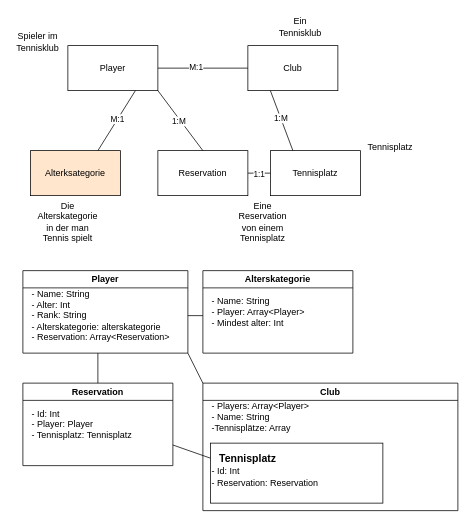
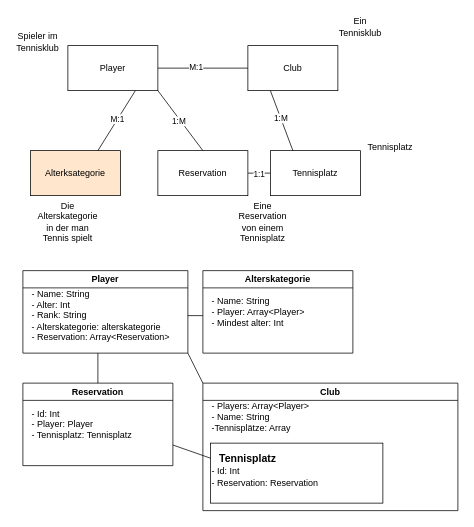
  <mxCell id="0" />
  <mxCell id="1" parent="0" />
  <mxCell id="2" value="Player" style="rounded=0;whiteSpace=wrap;html=1;" parent="1" vertex="1"><mxGeometry x="90" y="60" width="120" height="60" as="geometry" /></mxCell>
  <mxCell id="3" value="Tennisplatz" style="rounded=0;whiteSpace=wrap;html=1;" parent="1" vertex="1"><mxGeometry x="360" y="200" width="120" height="60" as="geometry" /></mxCell>
  <mxCell id="4" value="Alterksategorie" style="rounded=0;whiteSpace=wrap;html=1;fillColor=#ffe6cc;" parent="1" vertex="1"><mxGeometry x="40" y="200" width="120" height="60" as="geometry" /></mxCell>
  <mxCell id="5" value="" style="endArrow=none;html=1;rounded=0;entryX=0.75;entryY=1;entryDx=0;entryDy=0;exitX=0.75;exitY=0;exitDx=0;exitDy=0;" parent="1" source="4" target="2" edge="1"><mxGeometry width="50" height="50" relative="1" as="geometry"><mxPoint x="120" y="200" as="sourcePoint" /><mxPoint x="170" y="150" as="targetPoint" /></mxGeometry></mxCell>
  <mxCell id="6" value="M:1" style="edgeLabel;html=1;align=center;verticalAlign=middle;resizable=0;points=[];" parent="5" vertex="1" connectable="0"><mxGeometry x="0.056" y="1" relative="1" as="geometry"><mxPoint as="offset" /></mxGeometry></mxCell>
  <mxCell id="7" value="Club" style="rounded=0;whiteSpace=wrap;html=1;" parent="1" vertex="1"><mxGeometry x="330" y="60" width="120" height="60" as="geometry" /></mxCell>
  <mxCell id="8" value="" style="endArrow=none;html=1;rounded=0;entryX=1;entryY=0.5;entryDx=0;entryDy=0;exitX=0;exitY=0.5;exitDx=0;exitDy=0;" parent="1" source="7" target="2" edge="1"><mxGeometry width="50" height="50" relative="1" as="geometry"><mxPoint x="360" y="200" as="sourcePoint" /><mxPoint x="410" y="150" as="targetPoint" /></mxGeometry></mxCell>
  <mxCell id="9" value="M:1" style="edgeLabel;html=1;align=center;verticalAlign=middle;resizable=0;points=[];" parent="8" vertex="1" connectable="0"><mxGeometry x="0.173" y="-2" relative="1" as="geometry"><mxPoint as="offset" /></mxGeometry></mxCell>
  <mxCell id="10" value="" style="endArrow=none;html=1;rounded=0;entryX=0.25;entryY=1;entryDx=0;entryDy=0;exitX=0.25;exitY=0;exitDx=0;exitDy=0;" parent="1" source="3" target="7" edge="1"><mxGeometry width="50" height="50" relative="1" as="geometry"><mxPoint x="390" y="270" as="sourcePoint" /><mxPoint x="300" y="120" as="targetPoint" /></mxGeometry></mxCell>
  <mxCell id="11" value="1:M" style="edgeLabel;html=1;align=center;verticalAlign=middle;resizable=0;points=[];" parent="10" vertex="1" connectable="0"><mxGeometry x="0.079" relative="1" as="geometry"><mxPoint as="offset" /></mxGeometry></mxCell>
  <mxCell id="12" value="Reservation" style="rounded=0;whiteSpace=wrap;html=1;" parent="1" vertex="1"><mxGeometry x="210" y="200" width="120" height="60" as="geometry" /></mxCell>
  <mxCell id="13" value="" style="endArrow=none;html=1;rounded=0;entryX=0;entryY=0.5;entryDx=0;entryDy=0;" parent="1" target="3" edge="1"><mxGeometry width="50" height="50" relative="1" as="geometry"><mxPoint x="330" y="230" as="sourcePoint" /><mxPoint x="380" y="140" as="targetPoint" /></mxGeometry></mxCell>
  <mxCell id="14" value="1:1" style="edgeLabel;html=1;align=center;verticalAlign=middle;resizable=0;points=[];" parent="13" vertex="1" connectable="0"><mxGeometry x="-0.058" y="-1" relative="1" as="geometry"><mxPoint as="offset" /></mxGeometry></mxCell>
  <mxCell id="15" value="" style="endArrow=none;html=1;rounded=0;entryX=1;entryY=1;entryDx=0;entryDy=0;exitX=0.5;exitY=0;exitDx=0;exitDy=0;" parent="1" source="12" target="2" edge="1"><mxGeometry width="50" height="50" relative="1" as="geometry"><mxPoint x="330" y="190" as="sourcePoint" /><mxPoint x="380" y="140" as="targetPoint" /></mxGeometry></mxCell>
  <mxCell id="16" value="1:M" style="edgeLabel;html=1;align=center;verticalAlign=middle;resizable=0;points=[];" parent="15" vertex="1" connectable="0"><mxGeometry x="0.022" y="2" relative="1" as="geometry"><mxPoint as="offset" /></mxGeometry></mxCell>
  <mxCell id="17" value="Player" style="swimlane;whiteSpace=wrap;html=1;" parent="1" vertex="1"><mxGeometry x="30" y="360" width="220" height="110" as="geometry" /></mxCell>
  <mxCell id="18" value="&lt;div style=&quot;&quot;&gt;&lt;span style=&quot;background-color: initial;&quot;&gt;- Name: String&lt;/span&gt;&lt;/div&gt;&lt;div style=&quot;&quot;&gt;- Alter: Int&lt;/div&gt;&lt;div style=&quot;&quot;&gt;- Rank: String&lt;/div&gt;&lt;div style=&quot;&quot;&gt;- Alterskategorie: alterskategorie&lt;/div&gt;&lt;div style=&quot;&quot;&gt;- Reservation: Array&amp;lt;Reservation&amp;gt;&lt;/div&gt;" style="text;html=1;align=left;verticalAlign=middle;resizable=0;points=[];autosize=1;strokeColor=none;fillColor=none;" parent="17" vertex="1"><mxGeometry x="10" y="15" width="210" height="90" as="geometry" /></mxCell>
  <mxCell id="19" value="Alterskategorie" style="swimlane;whiteSpace=wrap;html=1;" parent="1" vertex="1"><mxGeometry x="270" y="360" width="200" height="110" as="geometry" /></mxCell>
  <mxCell id="20" value="- Name: String&lt;div&gt;- Player: Array&amp;lt;Player&amp;gt;&lt;/div&gt;&lt;div&gt;- Mindest alter: Int&lt;/div&gt;" style="text;html=1;align=left;verticalAlign=middle;whiteSpace=wrap;rounded=0;" parent="19" vertex="1"><mxGeometry x="10" y="40" width="180" height="30" as="geometry" /></mxCell>
  <mxCell id="21" value="" style="endArrow=none;html=1;rounded=0;" parent="1" source="18" edge="1"><mxGeometry width="50" height="50" relative="1" as="geometry"><mxPoint x="220" y="530" as="sourcePoint" /><mxPoint x="270" y="420" as="targetPoint" /></mxGeometry></mxCell>
  <mxCell id="22" value="Reservation" style="swimlane;whiteSpace=wrap;html=1;" parent="1" vertex="1"><mxGeometry x="30" y="510" width="200" height="110" as="geometry"><mxRectangle x="580" y="370" width="100" height="30" as="alternateBounds" /></mxGeometry></mxCell>
  <mxCell id="23" value="- Id: Int&lt;div&gt;- Player: Player&lt;/div&gt;&lt;div&gt;- Tennisplatz: Tennisplatz&lt;/div&gt;" style="text;html=1;align=left;verticalAlign=middle;whiteSpace=wrap;rounded=0;" parent="22" vertex="1"><mxGeometry x="10" y="40" width="170" height="30" as="geometry" /></mxCell>
  <mxCell id="24" value="" style="endArrow=none;html=1;rounded=0;exitX=0.5;exitY=0;exitDx=0;exitDy=0;" parent="1" source="22" edge="1"><mxGeometry width="50" height="50" relative="1" as="geometry"><mxPoint x="360" y="430" as="sourcePoint" /><mxPoint x="130" y="470" as="targetPoint" /></mxGeometry></mxCell>
  <mxCell id="25" value="Club" style="swimlane;whiteSpace=wrap;html=1;" parent="1" vertex="1"><mxGeometry x="270" y="510" width="340" height="170" as="geometry" /></mxCell>
  <mxCell id="26" value="- Players: Array&amp;lt;Player&amp;gt;&lt;div&gt;- Name: String&lt;br&gt;&lt;div&gt;-Tennisplätze: Array&amp;nbsp;&lt;/div&gt;&lt;/div&gt;" style="text;html=1;align=left;verticalAlign=middle;whiteSpace=wrap;rounded=0;" parent="25" vertex="1"><mxGeometry x="10" y="30" width="300" height="30" as="geometry" /></mxCell>
  <mxCell id="27" value="" style="rounded=0;whiteSpace=wrap;html=1;align=left;" parent="25" vertex="1"><mxGeometry x="10" y="80" width="230" height="80" as="geometry" /></mxCell>
  <mxCell id="28" value="&lt;span style=&quot;font-size: 14px;&quot;&gt;&lt;b&gt;Tennisplatz&lt;/b&gt;&lt;/span&gt;" style="text;html=1;align=center;verticalAlign=middle;whiteSpace=wrap;rounded=0;" parent="25" vertex="1"><mxGeometry x="30" y="85" width="60" height="30" as="geometry" /></mxCell>
  <mxCell id="29" value="- Id: Int&lt;div&gt;- Reservation: Reservation&lt;/div&gt;" style="text;html=1;align=left;verticalAlign=middle;whiteSpace=wrap;rounded=0;" parent="25" vertex="1"><mxGeometry x="10" y="110" width="210" height="30" as="geometry" /></mxCell>
  <mxCell id="30" value="" style="endArrow=none;html=1;rounded=0;entryX=1;entryY=1;entryDx=0;entryDy=0;exitX=0;exitY=0;exitDx=0;exitDy=0;" parent="1" source="25" target="17" edge="1"><mxGeometry width="50" height="50" relative="1" as="geometry"><mxPoint x="260" y="580" as="sourcePoint" /><mxPoint x="310" y="530" as="targetPoint" /></mxGeometry></mxCell>
  <mxCell id="31" value="" style="endArrow=none;html=1;rounded=0;entryX=0;entryY=0.25;entryDx=0;entryDy=0;exitX=1;exitY=0.75;exitDx=0;exitDy=0;" parent="1" source="22" target="27" edge="1"><mxGeometry width="50" height="50" relative="1" as="geometry"><mxPoint x="260" y="570" as="sourcePoint" /><mxPoint x="310" y="520" as="targetPoint" /></mxGeometry></mxCell>
  <mxCell id="32" value="Spieler im Tennisklub" style="text;html=1;align=center;verticalAlign=middle;whiteSpace=wrap;rounded=0;" vertex="1" parent="1"><mxGeometry x="20" y="40" width="60" height="30" as="geometry" /></mxCell>
- <mxCell id="33" value="Ein Tennisklub" style="text;html=1;align=center;verticalAlign=middle;whiteSpace=wrap;rounded=0;" vertex="1" parent="1"><mxGeometry x="370" y="20" width="60" height="30" as="geometry" /></mxCell>
+ <mxCell id="33" value="Ein Tennisklub" style="text;html=1;align=center;verticalAlign=middle;whiteSpace=wrap;rounded=0;" vertex="1" parent="1"><mxGeometry x="450" y="20" width="60" height="30" as="geometry" /></mxCell>
  <mxCell id="34" value="Tennisplatz" style="text;html=1;align=center;verticalAlign=middle;whiteSpace=wrap;rounded=0;" vertex="1" parent="1"><mxGeometry x="490" y="180" width="60" height="30" as="geometry" /></mxCell>
  <mxCell id="35" value="Eine Reservation von einem Tennisplatz" style="text;html=1;align=center;verticalAlign=middle;whiteSpace=wrap;rounded=0;" vertex="1" parent="1"><mxGeometry x="320" y="280" width="60" height="30" as="geometry" /></mxCell>
  <mxCell id="36" value="Die Alterskategorie in der man Tennis spielt" style="text;html=1;align=center;verticalAlign=middle;whiteSpace=wrap;rounded=0;" vertex="1" parent="1"><mxGeometry x="60" y="280" width="60" height="30" as="geometry" /></mxCell>
